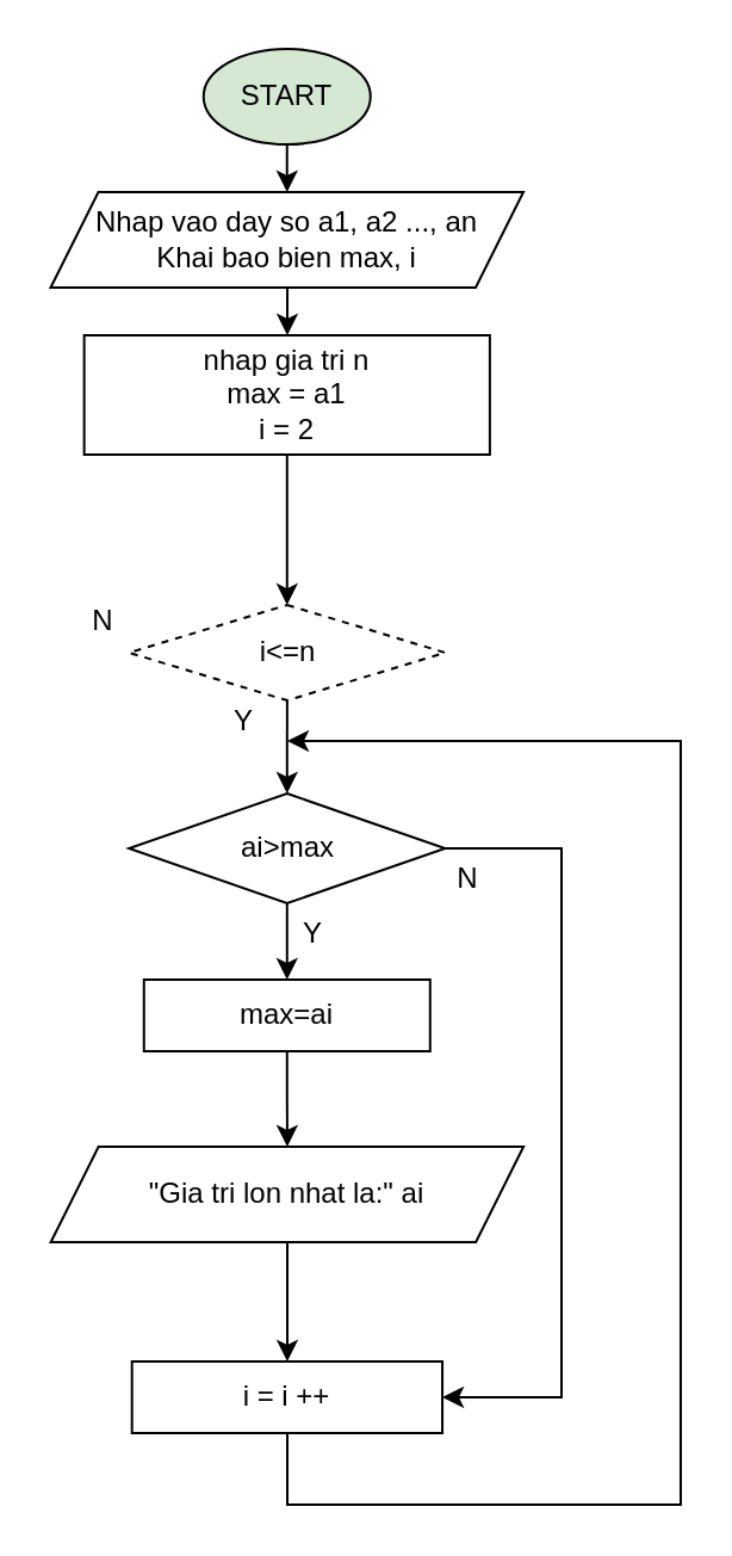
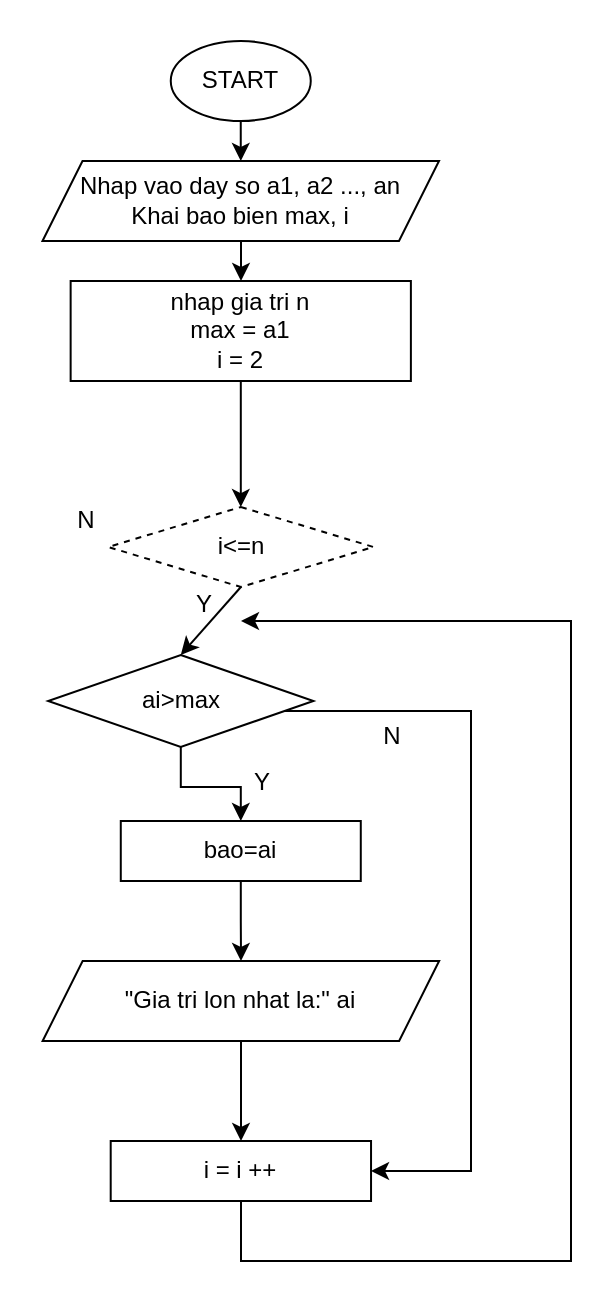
  <mxCell id="0" />
  <mxCell id="1" parent="0" />
  <mxCell id="2" value="" style="edgeStyle=orthogonalEdgeStyle;rounded=0;orthogonalLoop=1;jettySize=auto;html=1;" edge="1" parent="1" source="3" target="5"><mxGeometry relative="1" as="geometry" /></mxCell>
- <mxCell id="3" value="&lt;font style=&quot;vertical-align: inherit;&quot;&gt;&lt;font style=&quot;vertical-align: inherit;&quot;&gt;START&lt;/font&gt;&lt;/font&gt;" style="ellipse;whiteSpace=wrap;html=1;fillColor=#d5e8d4;" vertex="1" parent="1"><mxGeometry x="84.88" y="20" width="70" height="40" as="geometry" /></mxCell>
+ <mxCell id="3" value="&lt;font style=&quot;vertical-align: inherit;&quot;&gt;&lt;font style=&quot;vertical-align: inherit;&quot;&gt;START&lt;/font&gt;&lt;/font&gt;" style="ellipse;whiteSpace=wrap;html=1;" vertex="1" parent="1"><mxGeometry x="84.88" y="20" width="70" height="40" as="geometry" /></mxCell>
  <mxCell id="4" value="" style="edgeStyle=orthogonalEdgeStyle;rounded=0;orthogonalLoop=1;jettySize=auto;html=1;" edge="1" parent="1" source="5" target="7"><mxGeometry relative="1" as="geometry" /></mxCell>
  <mxCell id="5" value="&lt;font style=&quot;vertical-align: inherit;&quot;&gt;&lt;font style=&quot;vertical-align: inherit;&quot;&gt;&lt;font style=&quot;vertical-align: inherit;&quot;&gt;&lt;font style=&quot;vertical-align: inherit;&quot;&gt;&lt;font style=&quot;vertical-align: inherit;&quot;&gt;&lt;font style=&quot;vertical-align: inherit;&quot;&gt;Nhap vao day so a1, a2 ..., an&lt;br&gt;Khai bao bien max, i&lt;br&gt;&lt;/font&gt;&lt;/font&gt;&lt;/font&gt;&lt;/font&gt;&lt;/font&gt;&lt;/font&gt;" style="shape=parallelogram;perimeter=parallelogramPerimeter;whiteSpace=wrap;html=1;fixedSize=1;" vertex="1" parent="1"><mxGeometry x="20.75" y="80" width="198.25" height="40" as="geometry" /></mxCell>
  <mxCell id="6" value="" style="edgeStyle=orthogonalEdgeStyle;rounded=0;orthogonalLoop=1;jettySize=auto;html=1;" edge="1" parent="1" source="7" target="14"><mxGeometry relative="1" as="geometry" /></mxCell>
  <mxCell id="7" value="&lt;font style=&quot;vertical-align: inherit;&quot;&gt;&lt;font style=&quot;vertical-align: inherit;&quot;&gt;&lt;font style=&quot;vertical-align: inherit;&quot;&gt;&lt;font style=&quot;vertical-align: inherit;&quot;&gt;nhap gia tri n&lt;br&gt;max = a1 &lt;/font&gt;&lt;/font&gt;&lt;br&gt;&lt;font style=&quot;vertical-align: inherit;&quot;&gt;&lt;font style=&quot;vertical-align: inherit;&quot;&gt;i = 2&lt;/font&gt;&lt;/font&gt;&lt;br&gt;&lt;/font&gt;&lt;/font&gt;" style="rounded=0;whiteSpace=wrap;html=1;" vertex="1" parent="1"><mxGeometry x="34.82" y="140" width="170.12" height="50" as="geometry" /></mxCell>
  <mxCell id="8" value="" style="edgeStyle=orthogonalEdgeStyle;rounded=0;orthogonalLoop=1;jettySize=auto;html=1;" edge="1" parent="1" source="10" target="20"><mxGeometry relative="1" as="geometry" /></mxCell>
  <mxCell id="9" style="edgeStyle=orthogonalEdgeStyle;rounded=0;orthogonalLoop=1;jettySize=auto;html=1;entryX=1;entryY=0.5;entryDx=0;entryDy=0;" edge="1" parent="1" source="10" target="13"><mxGeometry relative="1" as="geometry"><Array as="points"><mxPoint x="235" y="355" /><mxPoint x="235" y="585" /></Array></mxGeometry></mxCell>
- <mxCell id="10" value="&lt;font style=&quot;vertical-align: inherit;&quot;&gt;&lt;font style=&quot;vertical-align: inherit;&quot;&gt;ai&amp;gt;max&lt;/font&gt;&lt;/font&gt;" style="rhombus;whiteSpace=wrap;html=1;" vertex="1" parent="1"><mxGeometry x="53.58" y="332" width="132.62" height="46" as="geometry" /></mxCell>
+ <mxCell id="10" value="&lt;font style=&quot;vertical-align: inherit;&quot;&gt;&lt;font style=&quot;vertical-align: inherit;&quot;&gt;ai&amp;gt;max&lt;/font&gt;&lt;/font&gt;" style="rhombus;whiteSpace=wrap;html=1;" vertex="1" parent="1"><mxGeometry x="23.58" y="327" width="132.62" height="46" as="geometry" /></mxCell>
  <mxCell id="11" value="" style="edgeStyle=orthogonalEdgeStyle;rounded=0;orthogonalLoop=1;jettySize=auto;html=1;" edge="1" parent="1" source="12" target="13"><mxGeometry relative="1" as="geometry" /></mxCell>
  <mxCell id="12" value="&lt;font style=&quot;vertical-align: inherit;&quot;&gt;&lt;font style=&quot;vertical-align: inherit;&quot;&gt;&lt;font style=&quot;vertical-align: inherit;&quot;&gt;&lt;font style=&quot;vertical-align: inherit;&quot;&gt;&lt;font style=&quot;vertical-align: inherit;&quot;&gt;&lt;font style=&quot;vertical-align: inherit;&quot;&gt;&lt;font style=&quot;vertical-align: inherit;&quot;&gt;&lt;font style=&quot;vertical-align: inherit;&quot;&gt;&quot;Gia tri lon nhat la:&quot; ai&lt;/font&gt;&lt;/font&gt;&lt;br&gt;&lt;/font&gt;&lt;/font&gt;&lt;/font&gt;&lt;/font&gt;&lt;/font&gt;&lt;/font&gt;" style="shape=parallelogram;perimeter=parallelogramPerimeter;whiteSpace=wrap;html=1;fixedSize=1;" vertex="1" parent="1"><mxGeometry x="20.82" y="480" width="198.25" height="40" as="geometry" /></mxCell>
  <mxCell id="13" value="&lt;font style=&quot;vertical-align: inherit;&quot;&gt;&lt;font style=&quot;vertical-align: inherit;&quot;&gt;&lt;font style=&quot;vertical-align: inherit;&quot;&gt;&lt;font style=&quot;vertical-align: inherit;&quot;&gt;&lt;font style=&quot;vertical-align: inherit;&quot;&gt;&lt;font style=&quot;vertical-align: inherit;&quot;&gt;&lt;font style=&quot;vertical-align: inherit;&quot;&gt;&lt;font style=&quot;vertical-align: inherit;&quot;&gt;&lt;font style=&quot;vertical-align: inherit;&quot;&gt;&lt;font style=&quot;vertical-align: inherit;&quot;&gt;i = i ++&lt;/font&gt;&lt;/font&gt;&lt;/font&gt;&lt;/font&gt;&lt;/font&gt;&lt;/font&gt;&lt;/font&gt;&lt;/font&gt;&lt;br&gt;&lt;/font&gt;&lt;/font&gt;" style="rounded=0;whiteSpace=wrap;html=1;" vertex="1" parent="1"><mxGeometry x="54.85" y="570" width="130.17" height="30" as="geometry" /></mxCell>
  <mxCell id="14" value="&lt;font style=&quot;vertical-align: inherit;&quot;&gt;&lt;font style=&quot;vertical-align: inherit;&quot;&gt;&lt;font style=&quot;vertical-align: inherit;&quot;&gt;&lt;font style=&quot;vertical-align: inherit;&quot;&gt;i&amp;lt;=n&lt;/font&gt;&lt;/font&gt;&lt;/font&gt;&lt;/font&gt;" style="rhombus;whiteSpace=wrap;html=1;dashed=1;" vertex="1" parent="1"><mxGeometry x="53.63" y="253" width="132.62" height="40" as="geometry" /></mxCell>
  <mxCell id="15" value="" style="endArrow=classic;html=1;rounded=0;exitX=0.5;exitY=1;exitDx=0;exitDy=0;entryX=0.5;entryY=0;entryDx=0;entryDy=0;" edge="1" parent="1" source="14" target="10"><mxGeometry width="50" height="50" relative="1" as="geometry"><mxPoint x="155" y="336" as="sourcePoint" /><mxPoint x="115" y="330" as="targetPoint" /></mxGeometry></mxCell>
  <mxCell id="16" value="&lt;font style=&quot;vertical-align: inherit;&quot;&gt;&lt;font style=&quot;vertical-align: inherit;&quot;&gt;Y&lt;/font&gt;&lt;/font&gt;" style="text;html=1;strokeColor=none;fillColor=none;align=center;verticalAlign=middle;whiteSpace=wrap;rounded=0;" vertex="1" parent="1"><mxGeometry x="121" y="385" width="20" height="12" as="geometry" /></mxCell>
  <mxCell id="17" style="edgeStyle=orthogonalEdgeStyle;rounded=0;orthogonalLoop=1;jettySize=auto;html=1;" edge="1" parent="1" source="13"><mxGeometry relative="1" as="geometry"><mxPoint x="120" y="310" as="targetPoint" /><Array as="points"><mxPoint x="120" y="630" /><mxPoint x="285" y="630" /><mxPoint x="285" y="310" /></Array></mxGeometry></mxCell>
  <mxCell id="18" value="&lt;font style=&quot;vertical-align: inherit;&quot;&gt;&lt;font style=&quot;vertical-align: inherit;&quot;&gt;N&lt;/font&gt;&lt;/font&gt;" style="text;html=1;strokeColor=none;fillColor=none;align=center;verticalAlign=middle;whiteSpace=wrap;rounded=0;" vertex="1" parent="1"><mxGeometry x="33" y="250" width="20" height="20" as="geometry" /></mxCell>
  <mxCell id="19" value="" style="edgeStyle=orthogonalEdgeStyle;rounded=0;orthogonalLoop=1;jettySize=auto;html=1;" edge="1" parent="1" source="20" target="12"><mxGeometry relative="1" as="geometry" /></mxCell>
- <mxCell id="20" value="max=ai" style="whiteSpace=wrap;html=1;" vertex="1" parent="1"><mxGeometry x="59.89" y="410" width="120" height="30" as="geometry" /></mxCell>
+ <mxCell id="20" value="bao=ai" style="whiteSpace=wrap;html=1;" vertex="1" parent="1"><mxGeometry x="59.89" y="410" width="120" height="30" as="geometry" /></mxCell>
  <mxCell id="21" value="&lt;font style=&quot;vertical-align: inherit;&quot;&gt;&lt;font style=&quot;vertical-align: inherit;&quot;&gt;N&lt;/font&gt;&lt;/font&gt;" style="text;html=1;strokeColor=none;fillColor=none;align=center;verticalAlign=middle;whiteSpace=wrap;rounded=0;" vertex="1" parent="1"><mxGeometry x="186.25" y="358" width="20" height="20" as="geometry" /></mxCell>
  <mxCell id="22" value="&lt;font style=&quot;vertical-align: inherit;&quot;&gt;&lt;font style=&quot;vertical-align: inherit;&quot;&gt;Y&lt;/font&gt;&lt;/font&gt;" style="text;html=1;strokeColor=none;fillColor=none;align=center;verticalAlign=middle;whiteSpace=wrap;rounded=0;" vertex="1" parent="1"><mxGeometry x="92" y="296" width="20" height="12" as="geometry" /></mxCell>
